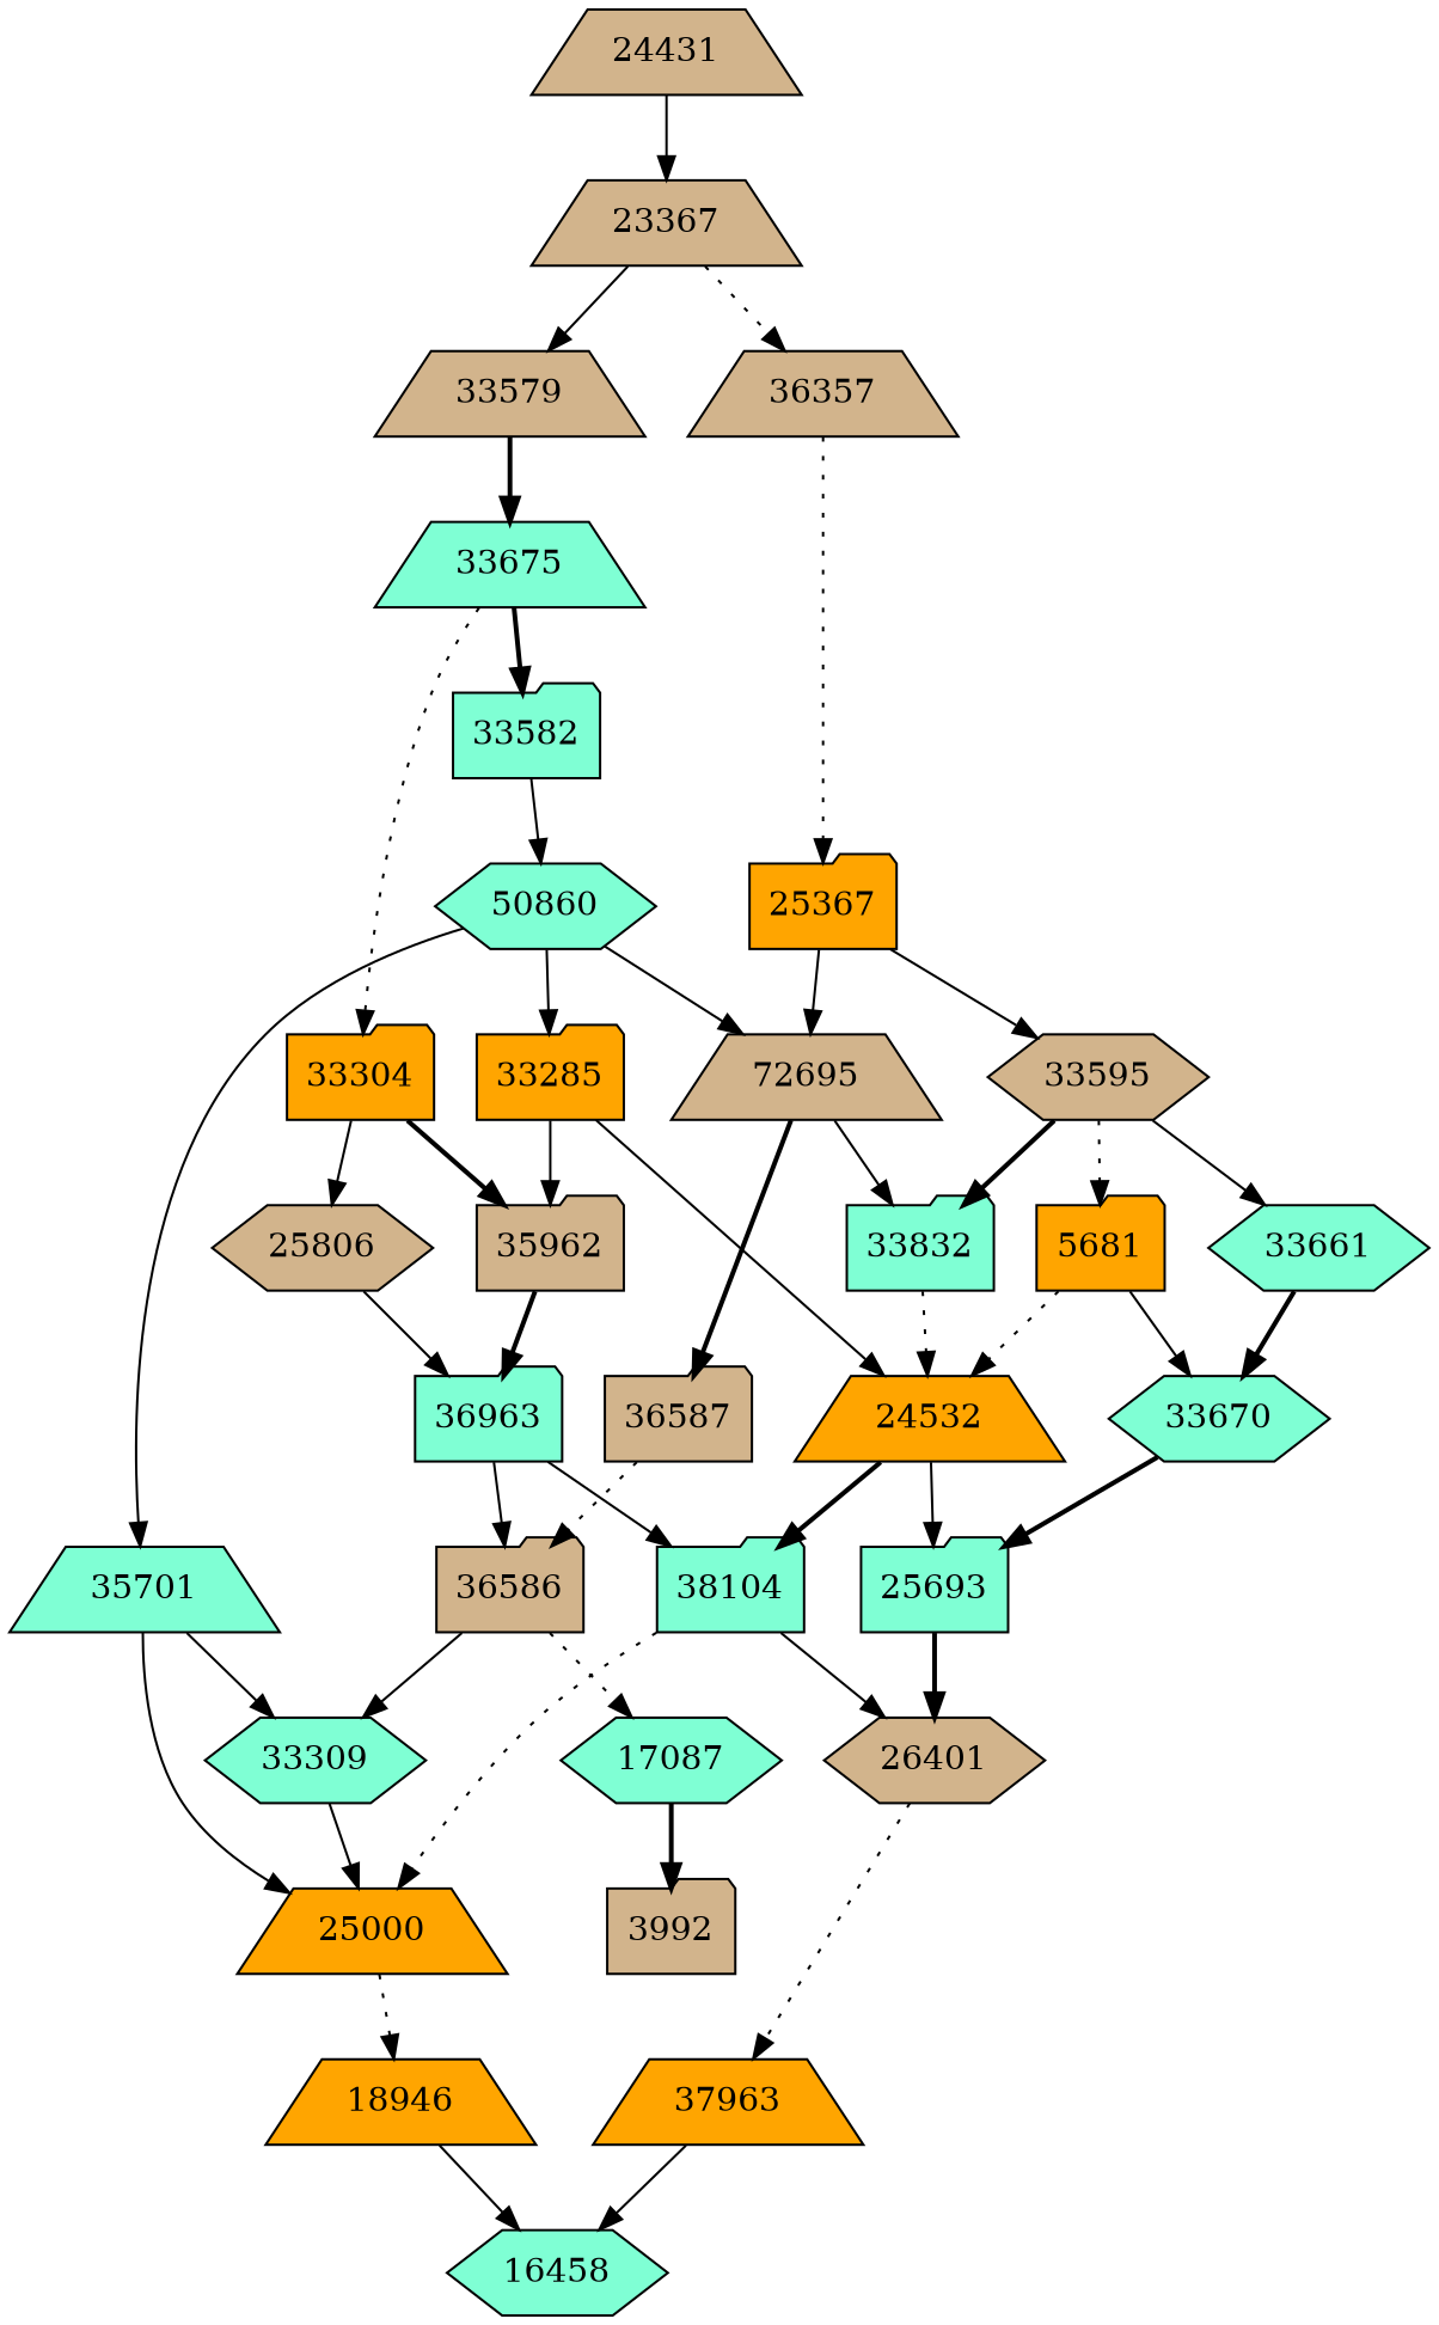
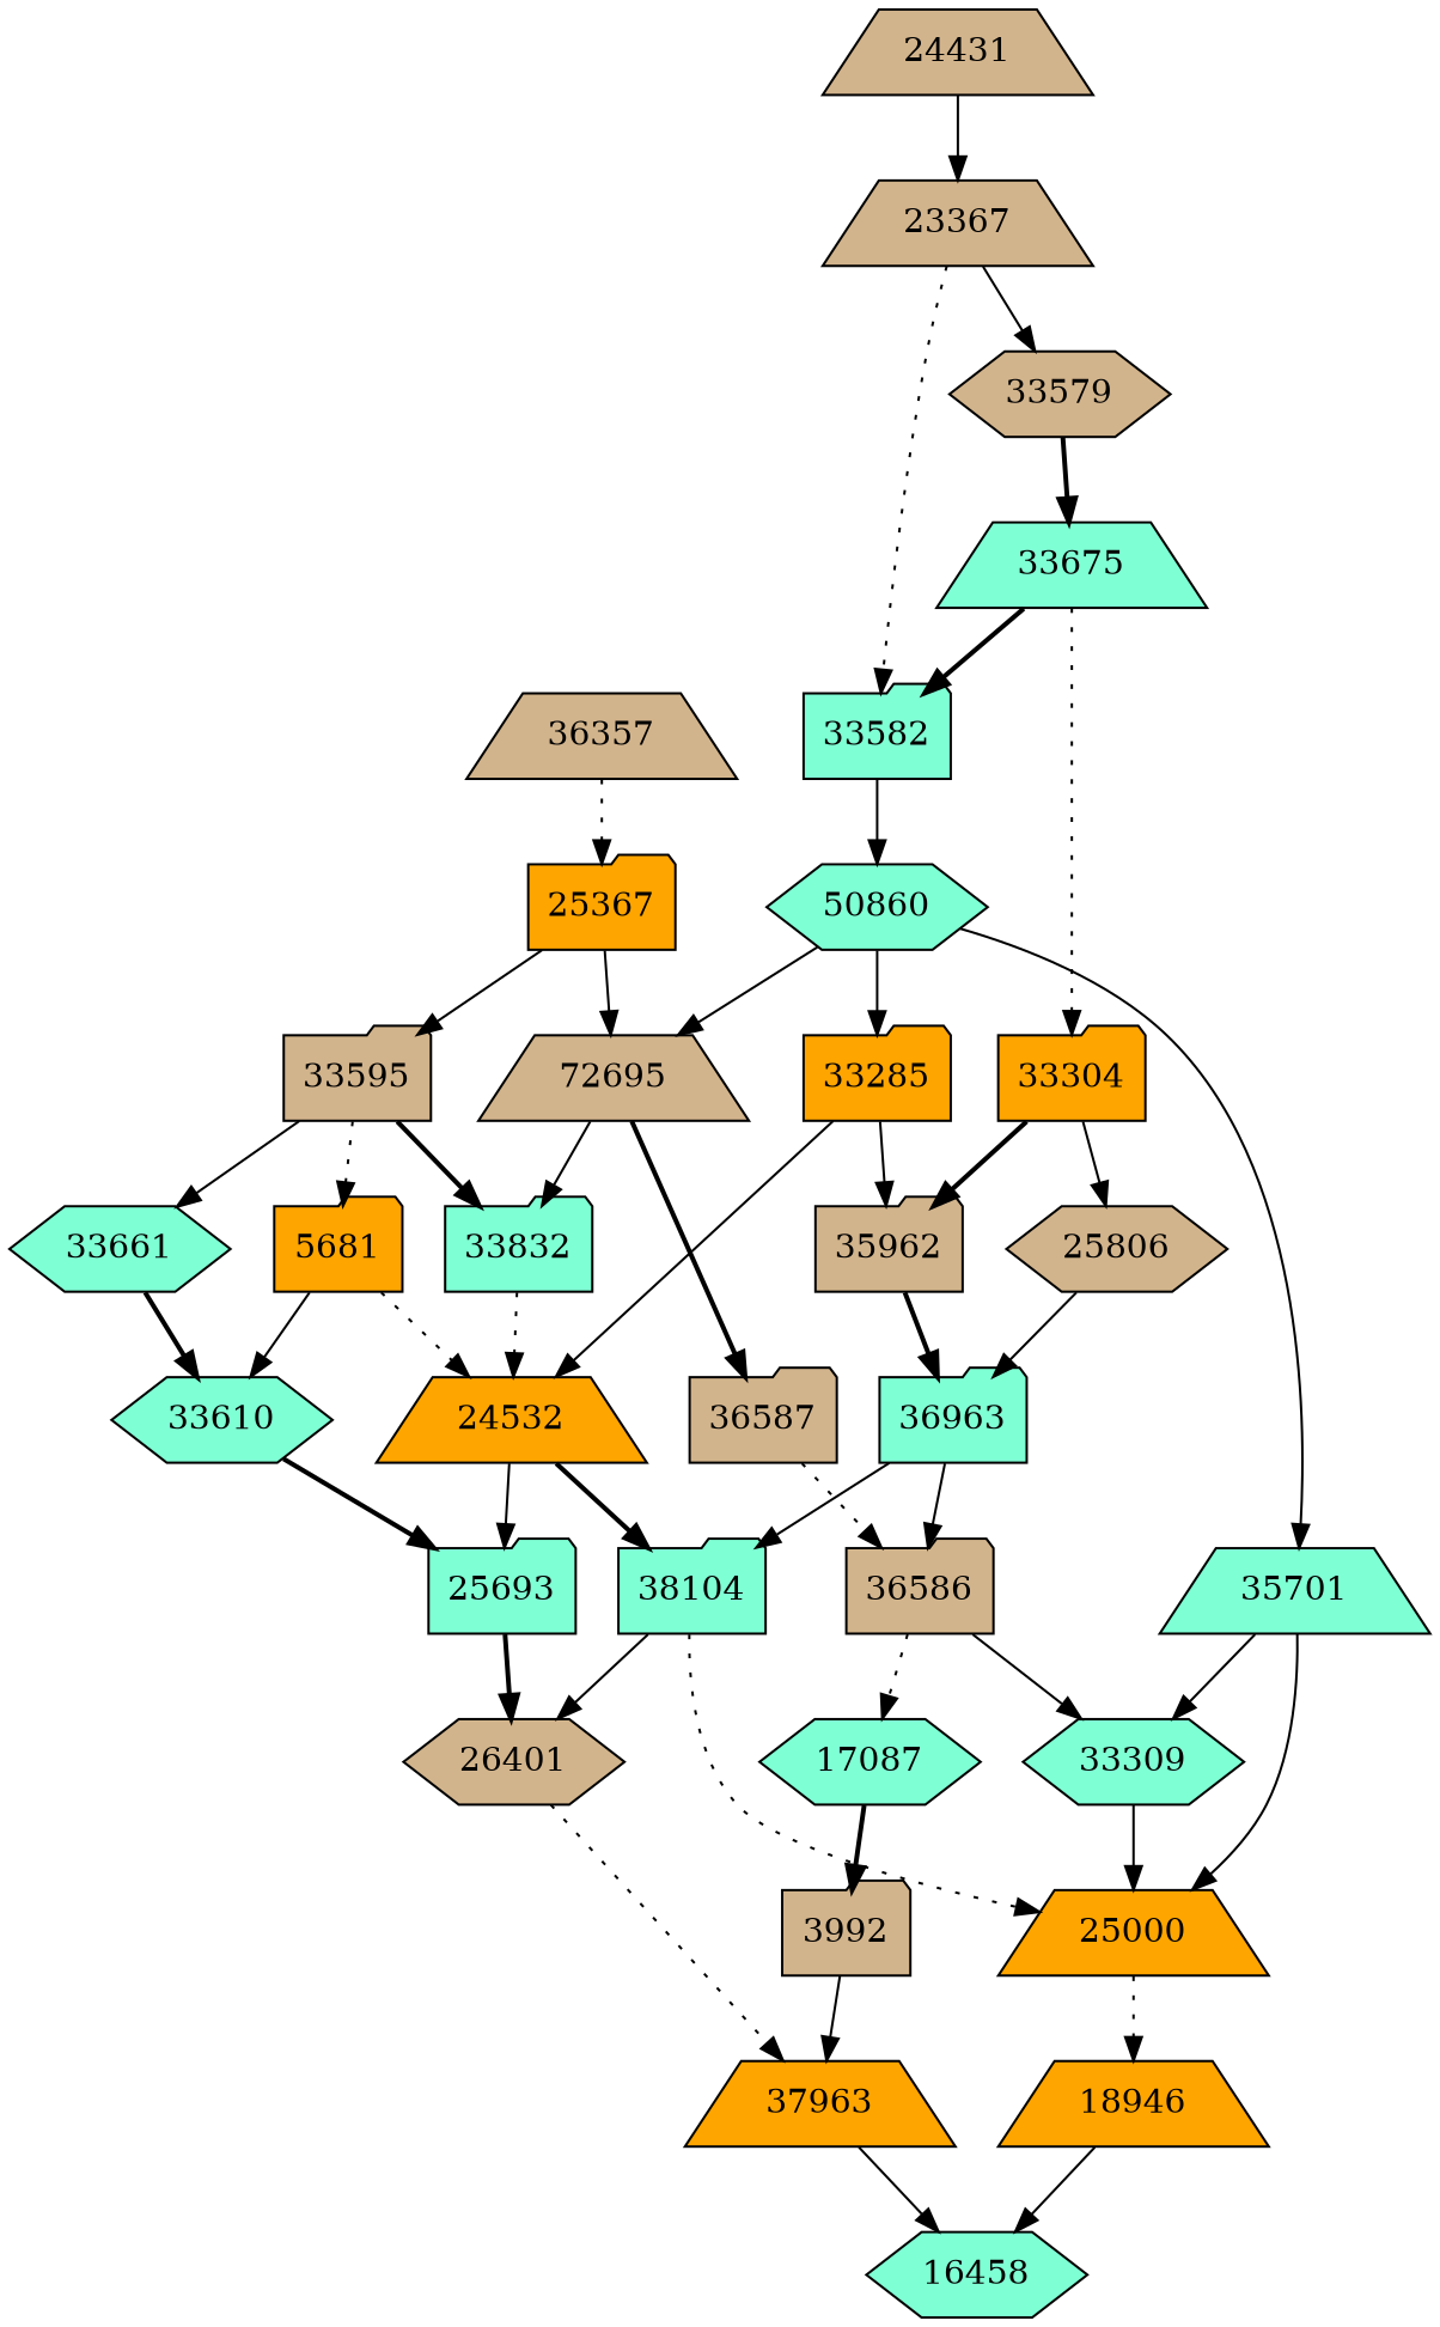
  strict digraph {
    node [fillcolor=aquamarine shape=folder style=filled]
    edge [style=solid]
    n1 [label=16458 shape=hexagon]
    n2 [fillcolor=orange label=37963 shape=trapezium]
    n3 [fillcolor=orange label=18946 shape=trapezium]
    n4 [fillcolor=tan label=3992]
    n5 [fillcolor=tan label=26401 shape=hexagon]
    n6 [fillcolor=orange label=25000 shape=trapezium]
    n7 [label=17087 shape=hexagon]
    n8 [label=25693]
    n9 [label=38104]
    n10 [label=33309 shape=hexagon]
    n11 [label=35701 shape=trapezium]
    n12 [fillcolor=tan label=36586]
    n13 [fillcolor=orange label=24532 shape=trapezium]
-   n14 [label=33670 shape=hexagon]
+   n14 [label=33610 shape=hexagon]
    n15 [label=36963]
    n16 [label=50860 shape=hexagon]
    n17 [fillcolor=orange label=33285]
    n18 [fillcolor=tan label=72695 shape=trapezium]
    n19 [fillcolor=tan label=35962]
    n20 [fillcolor=tan label=36587]
    n21 [label=33832]
    n22 [fillcolor=orange label=5681]
    n23 [label=33661 shape=hexagon]
    n24 [fillcolor=tan label=25806 shape=hexagon]
    n25 [label=33582]
-   n26 [fillcolor=tan label=33595 shape=hexagon]
+   n26 [fillcolor=tan label=33595]
    n27 [fillcolor=orange label=33304]
    n28 [label=33675 shape=trapezium]
    n29 [fillcolor=orange label=25367]
-   n30 [fillcolor=tan label=33579 shape=trapezium]
+   n30 [fillcolor=tan label=33579 shape=hexagon]
    n31 [fillcolor=tan label=36357 shape=trapezium]
    n32 [fillcolor=tan label=23367 shape=trapezium]
    n33 [fillcolor=tan label=24431 shape=trapezium]
    n2 -> n1
    n3 -> n1
+   n4 -> n2
    n5 -> n2 [style=dotted]
    n6 -> n3 [style=dotted]
    n7 -> n4 [style=bold]
    n8 -> n5 [style=bold]
    n9 -> n5
    n9 -> n6 [style=dotted]
    n10 -> n6
    n11 -> n6
    n11 -> n10
    n12 -> n7 [style=dotted]
    n12 -> n10
    n13 -> n8
    n13 -> n9 [style=bold]
    n14 -> n8 [style=bold]
    n15 -> n9
    n15 -> n12
    n16 -> n11
    n16 -> n17
    n16 -> n18
    n17 -> n13
    n17 -> n19
    n18 -> n20 [style=bold]
    n18 -> n21
    n19 -> n15 [style=bold]
    n20 -> n12 [style=dotted]
    n21 -> n13 [style=dotted]
    n22 -> n13 [style=dotted]
    n22 -> n14
    n23 -> n14 [style=bold]
    n24 -> n15
    n25 -> n16
    n26 -> n21 [style=bold]
    n26 -> n22 [style=dotted]
    n26 -> n23
    n27 -> n19 [style=bold]
    n27 -> n24
    n28 -> n25 [style=bold]
    n28 -> n27 [style=dotted]
    n29 -> n18
    n29 -> n26
    n30 -> n28 [style=bold]
    n31 -> n29 [style=dotted]
    n32 -> n30
-   n32 -> n31 [style=dotted]
+   n32 -> n25 [style=dotted]
    n33 -> n32
  }
